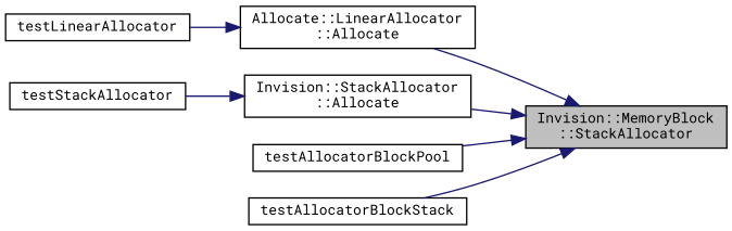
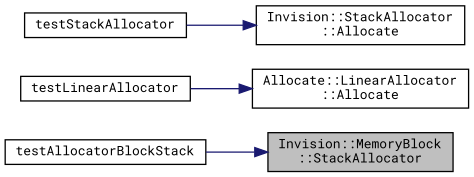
  digraph {
    fontname="Roboto Mono"
    rankdir=RL
    node [color=black fillcolor=white fontname="Roboto Mono" fontsize=10 shape=record style=filled]
    edge [color=midnightblue dir=back fontname="Roboto Mono" fontsize=10 labelfontname=Helvetica labelfontsize=10 style=solid]
    n1 [fillcolor=grey75 fontcolor=black height=0.2 label="Invision::MemoryBlock\l::StackAllocator" width=0.4]
    n2 [height=0.2 label="Allocate::LinearAllocator\l::Allocate" width=0.4]
    n3 [height=0.2 label="Invision::StackAllocator\l::Allocate" width=0.4]
-   n4 [height=0.2 label=testAllocatorBlockPool width=0.4]
    n5 [height=0.2 label=testAllocatorBlockStack width=0.4]
    n6 [height=0.2 label=testLinearAllocator width=0.4]
    n7 [height=0.2 label=testStackAllocator width=0.4]
-   n1 -> n2
-   n1 -> n3
-   n1 -> n4
    n1 -> n5
    n2 -> n6
    n3 -> n7
  }
